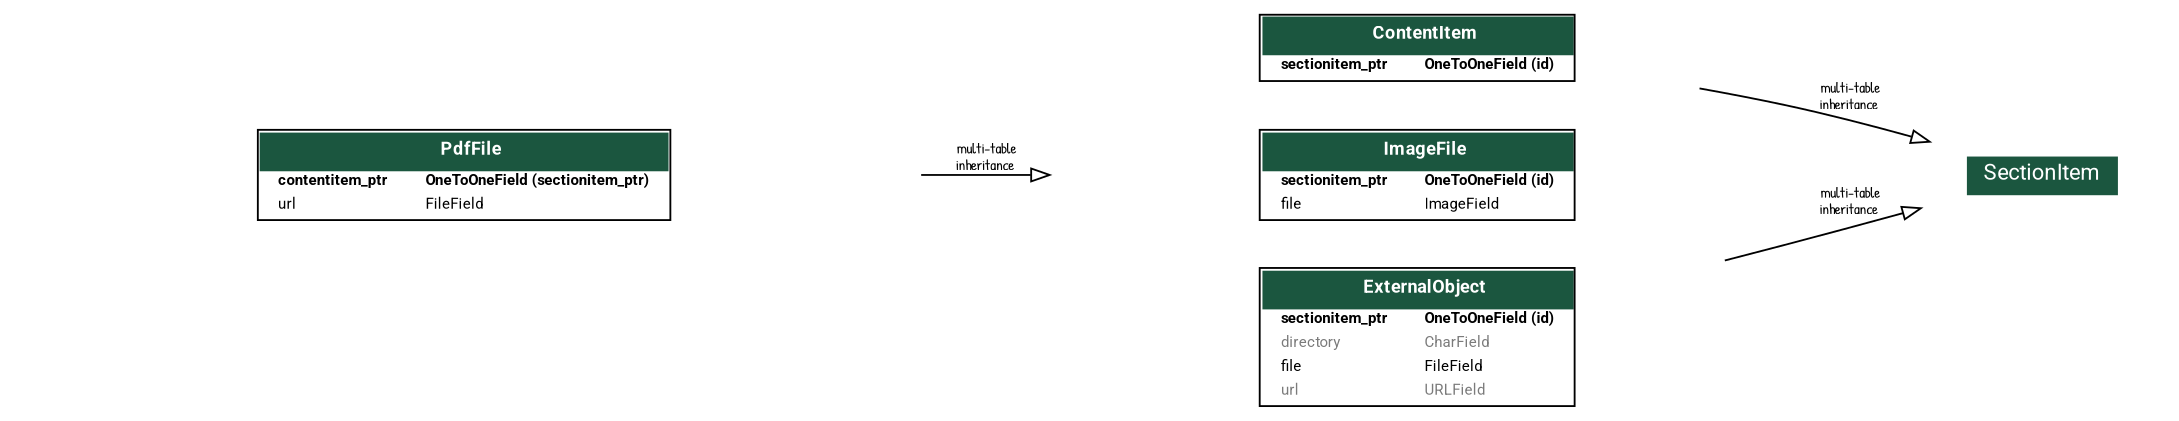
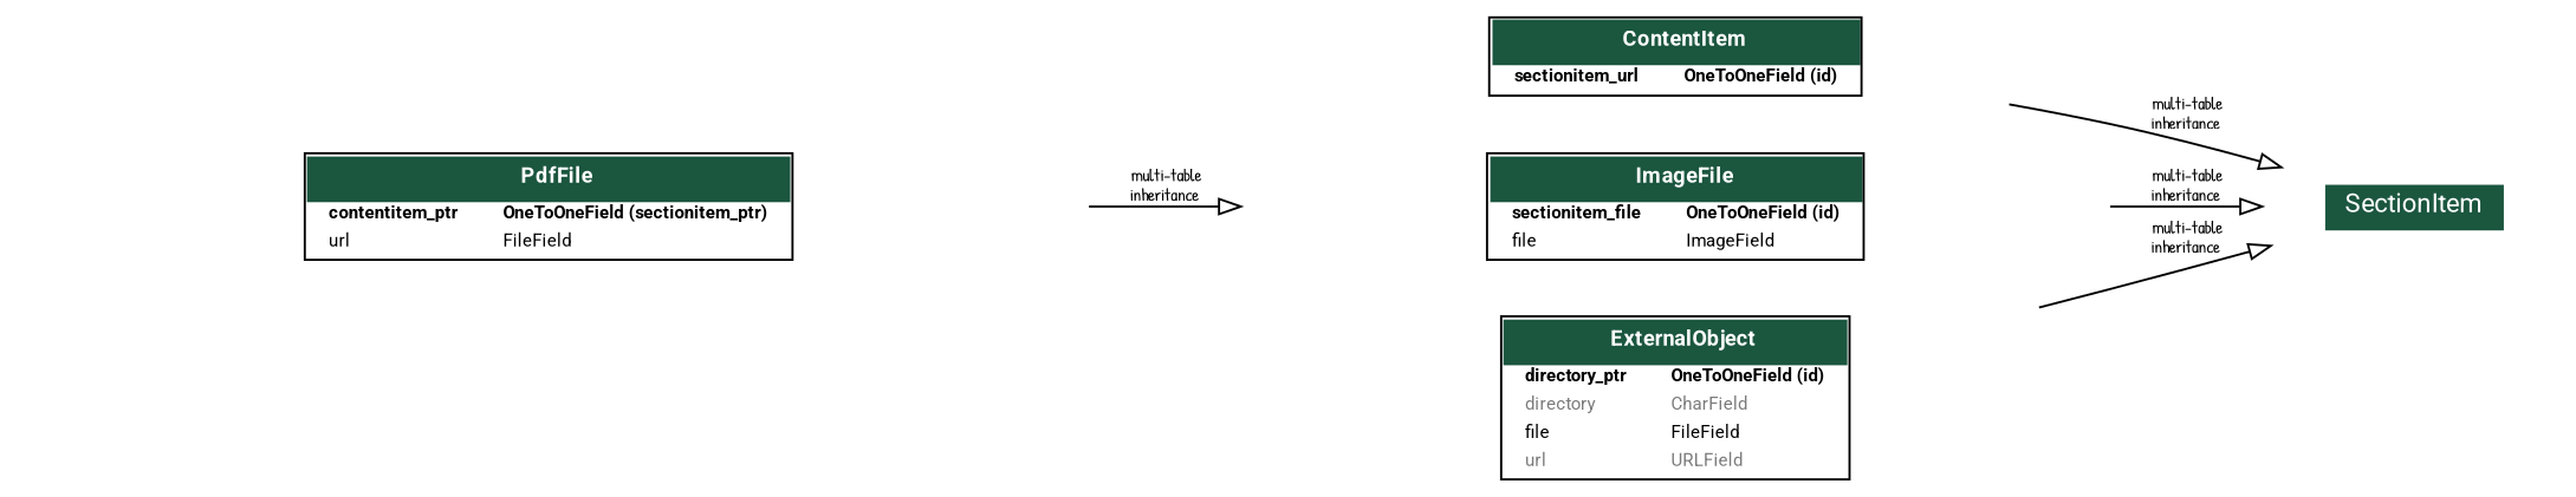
  digraph {
    fontname="Patrick Hand"
    fontsize=8
    rankdir=LR
    splines=true
    node [fontname="Patrick Hand" fontsize=8 shape=plaintext]
    edge [arrowhead=empty arrowtail=none dir=both fontname="Patrick Hand" fontsize=8]
-   n1 [height=0.61111 label=<     <TABLE BGCOLOR="white" BORDER="1" CELLBORDER="0" CELLSPACING="0">     <TR><TD COLSPAN="2" CELLPADDING="5" ALIGN="CENTER" BGCOLOR="#1b563f">     <FONT FACE="Roboto" COLOR="white" POINT-SIZE="10"><B>     ContentItem     </B></FONT></TD></TR>           <TR><TD ALIGN="LEFT" BORDER="0">     <FONT FACE="Roboto"><B>sectionitem_ptr</B></FONT>     </TD><TD ALIGN="LEFT">     <FONT FACE="Roboto"><B>OneToOneField (id)</B></FONT>     </TD></TR>           </TABLE>     > width=5.5417]
+   n1 [height=0.61111 label=<     <TABLE BGCOLOR="white" BORDER="1" CELLBORDER="0" CELLSPACING="0">     <TR><TD COLSPAN="2" CELLPADDING="5" ALIGN="CENTER" BGCOLOR="#1b563f">     <FONT FACE="Roboto" COLOR="white" POINT-SIZE="10"><B>     ContentItem     </B></FONT></TD></TR>           <TR><TD ALIGN="LEFT" BORDER="0">     <FONT FACE="Roboto"><B>sectionitem_url</B></FONT>     </TD><TD ALIGN="LEFT">     <FONT FACE="Roboto"><B>OneToOneField (id)</B></FONT>     </TD></TR>           </TABLE>     > width=5.5417]
    n2 [height=0.5 label=<   <TABLE BGCOLOR="white" BORDER="0" CELLBORDER="0" CELLSPACING="0">   <TR><TD COLSPAN="2" CELLPADDING="4" ALIGN="CENTER" BGCOLOR="#1b563f">   <FONT FACE="Roboto" POINT-SIZE="12" COLOR="white">SectionItem</FONT>   </TD></TR>   </TABLE>   > width=1.9444]
-   n3 [height=0.79167 label=<     <TABLE BGCOLOR="white" BORDER="1" CELLBORDER="0" CELLSPACING="0">     <TR><TD COLSPAN="2" CELLPADDING="5" ALIGN="CENTER" BGCOLOR="#1b563f">     <FONT FACE="Roboto" COLOR="white" POINT-SIZE="10"><B>     ImageFile     </B></FONT></TD></TR>           <TR><TD ALIGN="LEFT" BORDER="0">     <FONT FACE="Roboto"><B>sectionitem_ptr</B></FONT>     </TD><TD ALIGN="LEFT">     <FONT FACE="Roboto"><B>OneToOneField (id)</B></FONT>     </TD></TR>              <TR><TD ALIGN="LEFT" BORDER="0">     <FONT FACE="Roboto">file</FONT>     </TD><TD ALIGN="LEFT">     <FONT FACE="Roboto">ImageField</FONT>     </TD></TR>           </TABLE>     > width=5.5417]
+   n3 [height=0.79167 label=<     <TABLE BGCOLOR="white" BORDER="1" CELLBORDER="0" CELLSPACING="0">     <TR><TD COLSPAN="2" CELLPADDING="5" ALIGN="CENTER" BGCOLOR="#1b563f">     <FONT FACE="Roboto" COLOR="white" POINT-SIZE="10"><B>     ImageFile     </B></FONT></TD></TR>           <TR><TD ALIGN="LEFT" BORDER="0">     <FONT FACE="Roboto"><B>sectionitem_file</B></FONT>     </TD><TD ALIGN="LEFT">     <FONT FACE="Roboto"><B>OneToOneField (id)</B></FONT>     </TD></TR>              <TR><TD ALIGN="LEFT" BORDER="0">     <FONT FACE="Roboto">file</FONT>     </TD><TD ALIGN="LEFT">     <FONT FACE="Roboto">ImageField</FONT>     </TD></TR>           </TABLE>     > width=5.5417]
    n4 [height=0.79167 label=<     <TABLE BGCOLOR="white" BORDER="1" CELLBORDER="0" CELLSPACING="0">     <TR><TD COLSPAN="2" CELLPADDING="5" ALIGN="CENTER" BGCOLOR="#1b563f">     <FONT FACE="Roboto" COLOR="white" POINT-SIZE="10"><B>     PdfFile     </B></FONT></TD></TR>           <TR><TD ALIGN="LEFT" BORDER="0">     <FONT FACE="Roboto"><B>contentitem_ptr</B></FONT>     </TD><TD ALIGN="LEFT">     <FONT FACE="Roboto"><B>OneToOneField (sectionitem_ptr)</B></FONT>     </TD></TR>              <TR><TD ALIGN="LEFT" BORDER="0">     <FONT FACE="Roboto">url</FONT>     </TD><TD ALIGN="LEFT">     <FONT FACE="Roboto">FileField</FONT>     </TD></TR>           </TABLE>     > width=6.8889]
-   n5 [height=1.1528 label=<     <TABLE BGCOLOR="white" BORDER="1" CELLBORDER="0" CELLSPACING="0">     <TR><TD COLSPAN="2" CELLPADDING="5" ALIGN="CENTER" BGCOLOR="#1b563f">     <FONT FACE="Roboto" COLOR="white" POINT-SIZE="10"><B>     ExternalObject     </B></FONT></TD></TR>           <TR><TD ALIGN="LEFT" BORDER="0">     <FONT FACE="Roboto"><B>sectionitem_ptr</B></FONT>     </TD><TD ALIGN="LEFT">     <FONT FACE="Roboto"><B>OneToOneField (id)</B></FONT>     </TD></TR>              <TR><TD ALIGN="LEFT" BORDER="0">     <FONT COLOR="#7B7B7B" FACE="Roboto">directory</FONT>     </TD><TD ALIGN="LEFT">     <FONT COLOR="#7B7B7B" FACE="Roboto">CharField</FONT>     </TD></TR>              <TR><TD ALIGN="LEFT" BORDER="0">     <FONT FACE="Roboto">file</FONT>     </TD><TD ALIGN="LEFT">     <FONT FACE="Roboto">FileField</FONT>     </TD></TR>              <TR><TD ALIGN="LEFT" BORDER="0">     <FONT COLOR="#7B7B7B" FACE="Roboto">url</FONT>     </TD><TD ALIGN="LEFT">     <FONT COLOR="#7B7B7B" FACE="Roboto">URLField</FONT>     </TD></TR>           </TABLE>     > width=5.5417]
+   n5 [height=1.1528 label=<     <TABLE BGCOLOR="white" BORDER="1" CELLBORDER="0" CELLSPACING="0">     <TR><TD COLSPAN="2" CELLPADDING="5" ALIGN="CENTER" BGCOLOR="#1b563f">     <FONT FACE="Roboto" COLOR="white" POINT-SIZE="10"><B>     ExternalObject     </B></FONT></TD></TR>           <TR><TD ALIGN="LEFT" BORDER="0">     <FONT FACE="Roboto"><B>directory_ptr</B></FONT>     </TD><TD ALIGN="LEFT">     <FONT FACE="Roboto"><B>OneToOneField (id)</B></FONT>     </TD></TR>              <TR><TD ALIGN="LEFT" BORDER="0">     <FONT COLOR="#7B7B7B" FACE="Roboto">directory</FONT>     </TD><TD ALIGN="LEFT">     <FONT COLOR="#7B7B7B" FACE="Roboto">CharField</FONT>     </TD></TR>              <TR><TD ALIGN="LEFT" BORDER="0">     <FONT FACE="Roboto">file</FONT>     </TD><TD ALIGN="LEFT">     <FONT FACE="Roboto">FileField</FONT>     </TD></TR>              <TR><TD ALIGN="LEFT" BORDER="0">     <FONT COLOR="#7B7B7B" FACE="Roboto">url</FONT>     </TD><TD ALIGN="LEFT">     <FONT COLOR="#7B7B7B" FACE="Roboto">URLField</FONT>     </TD></TR>           </TABLE>     > width=5.5417]
    "\n\n\n" [height=0.5 width=0.75]
    n1 -> n2 [label=" multi-table\ninheritance"]
+   n3 -> n2 [label=" multi-table\ninheritance"]
    n4 -> n3 [label=" multi-table\ninheritance"]
    n5 -> n2 [label=" multi-table\ninheritance"]
  }
